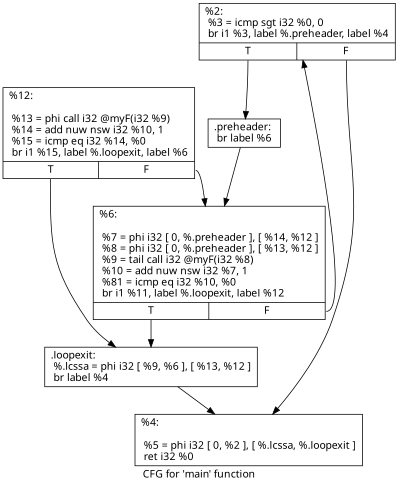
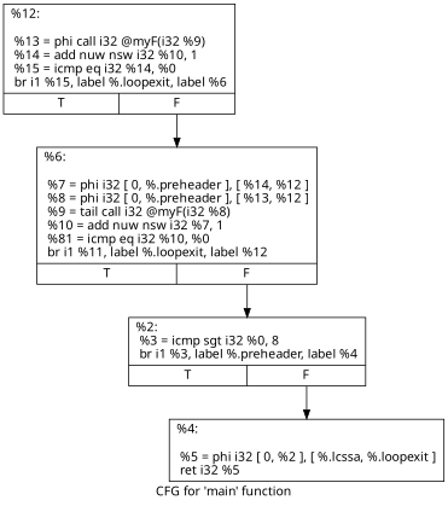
  digraph {
    fontname="Noto Sans"
    label="CFG for 'main' function"
    node [fontname="Noto Sans" shape=record]
    edge [fontname="Noto Sans" tailport=s0]
-   n1 [label="{%2:\l  %3 = icmp sgt i32 %0, 0\l  br i1 %3, label %.preheader, label %4\l|{<s0>T|<s1>F}}"]
-   n2 [label="{.preheader:                                       \l  br label %6\l}"]
-   n3 [label="{%4:\l\l  %5 = phi i32 [ 0, %2 ], [ %.lcssa, %.loopexit ]\l  ret i32 %0\l}"]
+   n1 [label="{%2:\l  %3 = icmp sgt i32 %0, 8\l  br i1 %3, label %.preheader, label %4\l|{<s0>T|<s1>F}}"]
+   n3 [label="{%4:\l\l  %5 = phi i32 [ 0, %2 ], [ %.lcssa, %.loopexit ]\l  ret i32 %5\l}"]
    n4 [label="{%6:\l\l  %7 = phi i32 [ 0, %.preheader ], [ %14, %12 ]\l  %8 = phi i32 [ 0, %.preheader ], [ %13, %12 ]\l  %9 = tail call i32 @myF(i32 %8)\l  %10 = add nuw nsw i32 %7, 1\l  %81 = icmp eq i32 %10, %0\l  br i1 %11, label %.loopexit, label %12\l|{<s0>T|<s1>F}}"]
-   n5 [label="{.loopexit:                                        \l  %.lcssa = phi i32 [ %9, %6 ], [ %13, %12 ]\l  br label %4\l}"]
    n6 [label="{%12:\l\l  %13 = phi call i32 @myF(i32 %9)\l  %14 = add nuw nsw i32 %10, 1\l  %15 = icmp eq i32 %14, %0\l  br i1 %15, label %.loopexit, label %6\l|{<s0>T|<s1>F}}"]
-   n1 -> n2
    n1 -> n3 [tailport=s1]
-   n2 -> n4
    n4 -> n1 [tailport=s1]
-   n4 -> n5
-   n5 -> n3
    n6 -> n4 [tailport=s1]
-   n6 -> n5
  }
